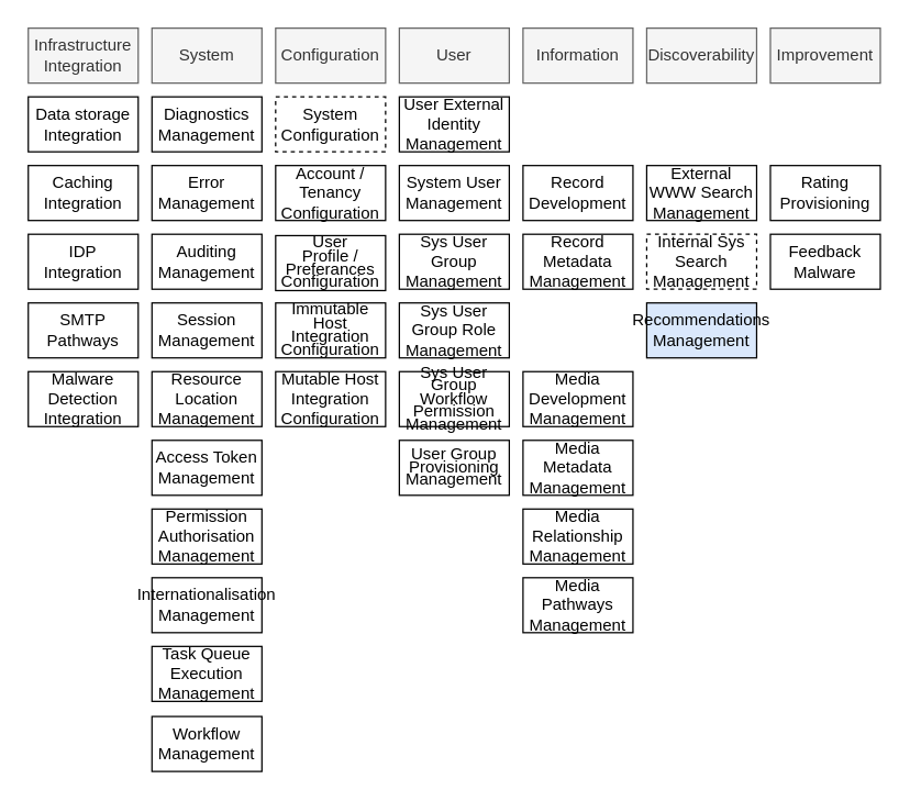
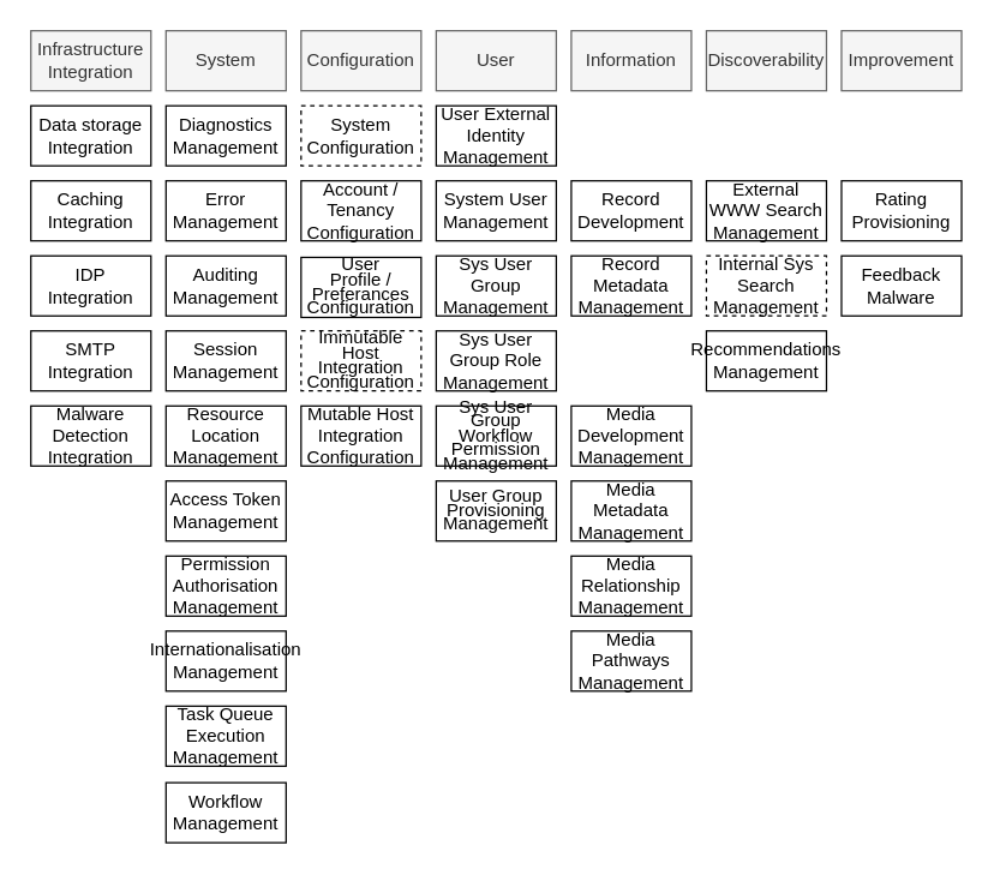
  <mxCell id="0" />
  <mxCell id="1" parent="0" />
  <mxCell id="2" value="System User Management" style="rounded=0;whiteSpace=wrap;html=1;" vertex="1" parent="1"><mxGeometry x="290" y="120" width="80" height="40" as="geometry" /></mxCell>
  <mxCell id="3" value="Sys User Group Management" style="rounded=0;whiteSpace=wrap;html=1;" vertex="1" parent="1"><mxGeometry x="290" y="170" width="80" height="40" as="geometry" /></mxCell>
  <mxCell id="4" value="Sys User Group Role Management" style="rounded=0;whiteSpace=wrap;html=1;" vertex="1" parent="1"><mxGeometry x="290" y="220" width="80" height="40" as="geometry" /></mxCell>
  <mxCell id="5" value="&lt;p style=&quot;line-height: 0.8;&quot;&gt;Sys User Group Workflow&lt;br&gt;Permission Management&lt;/p&gt;" style="rounded=0;whiteSpace=wrap;html=1;" vertex="1" parent="1"><mxGeometry x="290" y="270" width="80" height="40" as="geometry" /></mxCell>
  <mxCell id="6" value="Media Development Management" style="rounded=0;whiteSpace=wrap;html=1;" vertex="1" parent="1"><mxGeometry x="380" y="270" width="80" height="40" as="geometry" /></mxCell>
  <mxCell id="7" value="Media Metadata Management" style="rounded=0;whiteSpace=wrap;html=1;" vertex="1" parent="1"><mxGeometry x="380" y="320" width="80" height="40" as="geometry" /></mxCell>
  <mxCell id="8" value="Diagnostics Management" style="rounded=0;whiteSpace=wrap;html=1;" vertex="1" parent="1"><mxGeometry x="110" y="70" width="80" height="40" as="geometry" /></mxCell>
  <mxCell id="9" value="Error Management" style="rounded=0;whiteSpace=wrap;html=1;" vertex="1" parent="1"><mxGeometry x="110" y="120" width="80" height="40" as="geometry" /></mxCell>
  <mxCell id="10" value="Auditing Management" style="rounded=0;whiteSpace=wrap;html=1;" vertex="1" parent="1"><mxGeometry x="110" y="170" width="80" height="40" as="geometry" /></mxCell>
  <mxCell id="11" value="Session Management" style="rounded=0;whiteSpace=wrap;html=1;" vertex="1" parent="1"><mxGeometry x="110" y="220" width="80" height="40" as="geometry" /></mxCell>
  <mxCell id="12" value="External WWW Search Management" style="rounded=0;whiteSpace=wrap;html=1;" vertex="1" parent="1"><mxGeometry x="470" y="120" width="80" height="40" as="geometry" /></mxCell>
  <mxCell id="13" value="Mutable Host Integration Configuration" style="rounded=0;whiteSpace=wrap;html=1;" vertex="1" parent="1"><mxGeometry x="200" y="270" width="80" height="40" as="geometry" /></mxCell>
  <mxCell id="14" value="User External Identity Management" style="rounded=0;whiteSpace=wrap;html=1;" vertex="1" parent="1"><mxGeometry x="290" y="70" width="80" height="40" as="geometry" /></mxCell>
  <mxCell id="15" value="System Configuration" style="rounded=0;whiteSpace=wrap;html=1;dashed=1;" vertex="1" parent="1"><mxGeometry x="200" y="70" width="80" height="40" as="geometry" /></mxCell>
- <mxCell id="16" value="&lt;p style=&quot;line-height: 0.8;&quot;&gt;Immutable Host Integration Configuration&lt;/p&gt;" style="rounded=0;whiteSpace=wrap;html=1;" vertex="1" parent="1"><mxGeometry x="200" y="220" width="80" height="40" as="geometry" /></mxCell>
+ <mxCell id="16" value="&lt;p style=&quot;line-height: 0.8;&quot;&gt;Immutable Host Integration Configuration&lt;/p&gt;" style="rounded=0;whiteSpace=wrap;html=1;dashed=1;" vertex="1" parent="1"><mxGeometry x="200" y="220" width="80" height="40" as="geometry" /></mxCell>
  <mxCell id="17" value="Account / Tenancy Configuration" style="rounded=0;whiteSpace=wrap;html=1;" vertex="1" parent="1"><mxGeometry x="200" y="120" width="80" height="40" as="geometry" /></mxCell>
  <mxCell id="18" value="&lt;p style=&quot;line-height: 0.8;&quot;&gt;User&lt;br&gt;Profile / Preferances Configuration&lt;/p&gt;" style="rounded=0;whiteSpace=wrap;html=1;" vertex="1" parent="1"><mxGeometry x="200" y="171" width="80" height="40" as="geometry" /></mxCell>
  <mxCell id="19" value="&lt;p style=&quot;line-height: 0.8;&quot;&gt;User Group Provisioning&lt;br&gt;Management&lt;/p&gt;" style="rounded=0;whiteSpace=wrap;html=1;" vertex="1" parent="1"><mxGeometry x="290" y="320" width="80" height="40" as="geometry" /></mxCell>
  <mxCell id="20" value="Internal Sys Search Management" style="rounded=0;whiteSpace=wrap;html=1;dashed=1;" vertex="1" parent="1"><mxGeometry x="470" y="170" width="80" height="40" as="geometry" /></mxCell>
  <mxCell id="21" value="Resource Location Management" style="rounded=0;whiteSpace=wrap;html=1;" vertex="1" parent="1"><mxGeometry x="110" y="270" width="80" height="40" as="geometry" /></mxCell>
  <mxCell id="22" value="Media Relationship Management" style="rounded=0;whiteSpace=wrap;html=1;" vertex="1" parent="1"><mxGeometry x="380" y="370" width="80" height="40" as="geometry" /></mxCell>
  <mxCell id="23" value="Media Pathways Management" style="rounded=0;whiteSpace=wrap;html=1;" vertex="1" parent="1"><mxGeometry x="380" y="420" width="80" height="40" as="geometry" /></mxCell>
  <mxCell id="24" value="Feedback Malware" style="rounded=0;whiteSpace=wrap;html=1;" vertex="1" parent="1"><mxGeometry x="560" y="170" width="80" height="40" as="geometry" /></mxCell>
- <mxCell id="25" value="Recommendations Management" style="rounded=0;whiteSpace=wrap;html=1;fillColor=#dae8fc;" vertex="1" parent="1"><mxGeometry x="470" y="220" width="80" height="40" as="geometry" /></mxCell>
+ <mxCell id="25" value="Recommendations Management" style="rounded=0;whiteSpace=wrap;html=1;" vertex="1" parent="1"><mxGeometry x="470" y="220" width="80" height="40" as="geometry" /></mxCell>
  <mxCell id="26" value="Rating Provisioning" style="rounded=0;whiteSpace=wrap;html=1;" vertex="1" parent="1"><mxGeometry x="560" y="120" width="80" height="40" as="geometry" /></mxCell>
  <mxCell id="27" value="Workflow Management" style="rounded=0;whiteSpace=wrap;html=1;" vertex="1" parent="1"><mxGeometry x="110" y="521" width="80" height="40" as="geometry" /></mxCell>
  <mxCell id="28" value="Task Queue Execution Management" style="rounded=0;whiteSpace=wrap;html=1;" vertex="1" parent="1"><mxGeometry x="110" y="470" width="80" height="40" as="geometry" /></mxCell>
  <mxCell id="29" value="System" style="rounded=0;whiteSpace=wrap;html=1;fillColor=#f5f5f5;fontColor=#333333;strokeColor=#666666;" vertex="1" parent="1"><mxGeometry x="110" y="20" width="80" height="40" as="geometry" /></mxCell>
  <mxCell id="30" value="User" style="rounded=0;whiteSpace=wrap;html=1;fillColor=#f5f5f5;fontColor=#333333;strokeColor=#666666;" vertex="1" parent="1"><mxGeometry x="290" y="20" width="80" height="40" as="geometry" /></mxCell>
  <mxCell id="31" value="Configuration" style="rounded=0;whiteSpace=wrap;html=1;fillColor=#f5f5f5;fontColor=#333333;strokeColor=#666666;" vertex="1" parent="1"><mxGeometry x="200" y="20" width="80" height="40" as="geometry" /></mxCell>
  <mxCell id="32" value="Discoverability" style="rounded=0;whiteSpace=wrap;html=1;fillColor=#f5f5f5;fontColor=#333333;strokeColor=#666666;" vertex="1" parent="1"><mxGeometry x="470" y="20" width="80" height="40" as="geometry" /></mxCell>
  <mxCell id="33" value="Improvement" style="rounded=0;whiteSpace=wrap;html=1;fillColor=#f5f5f5;fontColor=#333333;strokeColor=#666666;" vertex="1" parent="1"><mxGeometry x="560" y="20" width="80" height="40" as="geometry" /></mxCell>
  <mxCell id="34" value="Permission Authorisation Management" style="rounded=0;whiteSpace=wrap;html=1;" vertex="1" parent="1"><mxGeometry x="110" y="370" width="80" height="40" as="geometry" /></mxCell>
  <mxCell id="35" value="Information" style="rounded=0;whiteSpace=wrap;html=1;fillColor=#f5f5f5;fontColor=#333333;strokeColor=#666666;" vertex="1" parent="1"><mxGeometry x="380" y="20" width="80" height="40" as="geometry" /></mxCell>
  <mxCell id="36" value="Internationalisation&lt;br&gt;Management" style="rounded=0;whiteSpace=wrap;html=1;" vertex="1" parent="1"><mxGeometry x="110" y="420" width="80" height="40" as="geometry" /></mxCell>
  <mxCell id="37" value="Record Development" style="rounded=0;whiteSpace=wrap;html=1;" vertex="1" parent="1"><mxGeometry x="380" y="120" width="80" height="40" as="geometry" /></mxCell>
  <mxCell id="38" value="Record Metadata Management" style="rounded=0;whiteSpace=wrap;html=1;" vertex="1" parent="1"><mxGeometry x="380" y="170" width="80" height="40" as="geometry" /></mxCell>
  <mxCell id="39" value="Infrastructure Integration" style="rounded=0;whiteSpace=wrap;html=1;fillColor=#f5f5f5;fontColor=#333333;strokeColor=#666666;" vertex="1" parent="1"><mxGeometry x="20" y="20" width="80" height="40" as="geometry" /></mxCell>
  <mxCell id="40" value="Data storage Integration" style="rounded=0;whiteSpace=wrap;html=1;" vertex="1" parent="1"><mxGeometry x="20" y="70" width="80" height="40" as="geometry" /></mxCell>
  <mxCell id="41" value="Caching Integration" style="rounded=0;whiteSpace=wrap;html=1;" vertex="1" parent="1"><mxGeometry x="20" y="120" width="80" height="40" as="geometry" /></mxCell>
- <mxCell id="42" value="SMTP Pathways" style="rounded=0;whiteSpace=wrap;html=1;" vertex="1" parent="1"><mxGeometry x="20" y="220" width="80" height="40" as="geometry" /></mxCell>
+ <mxCell id="42" value="SMTP Integration" style="rounded=0;whiteSpace=wrap;html=1;" vertex="1" parent="1"><mxGeometry x="20" y="220" width="80" height="40" as="geometry" /></mxCell>
  <mxCell id="43" value="Malware Detection Integration" style="rounded=0;whiteSpace=wrap;html=1;" vertex="1" parent="1"><mxGeometry x="20" y="270" width="80" height="40" as="geometry" /></mxCell>
  <mxCell id="44" value="IDP Integration" style="rounded=0;whiteSpace=wrap;html=1;" vertex="1" parent="1"><mxGeometry x="20" y="170" width="80" height="40" as="geometry" /></mxCell>
  <mxCell id="45" value="Access Token Management" style="rounded=0;whiteSpace=wrap;html=1;" vertex="1" parent="1"><mxGeometry x="110" y="320" width="80" height="40" as="geometry" /></mxCell>
